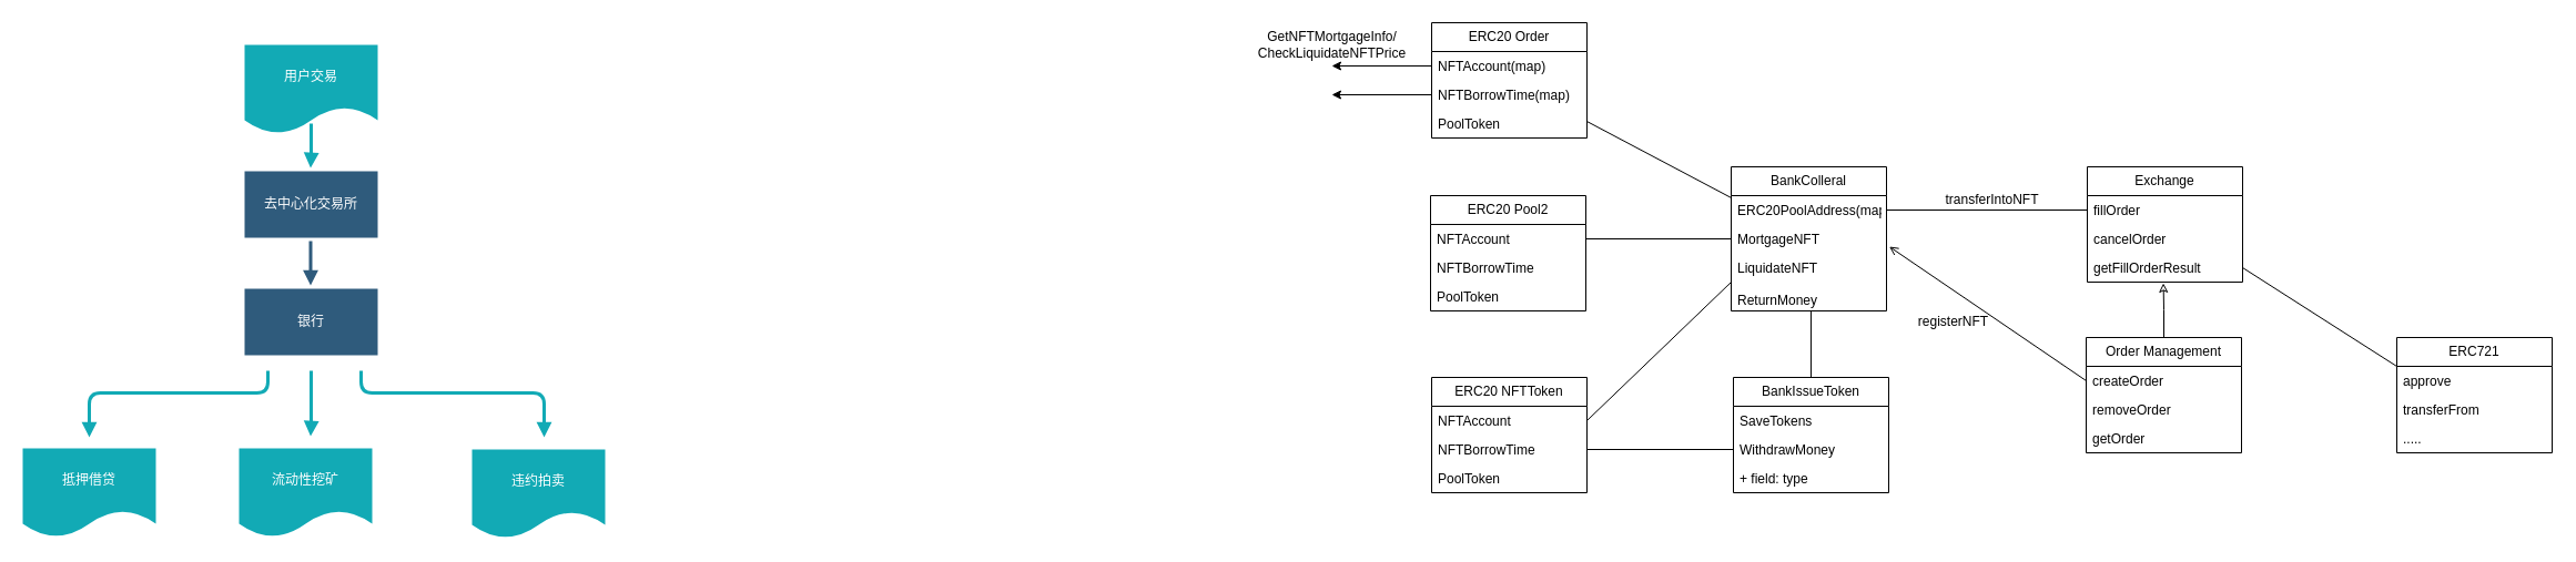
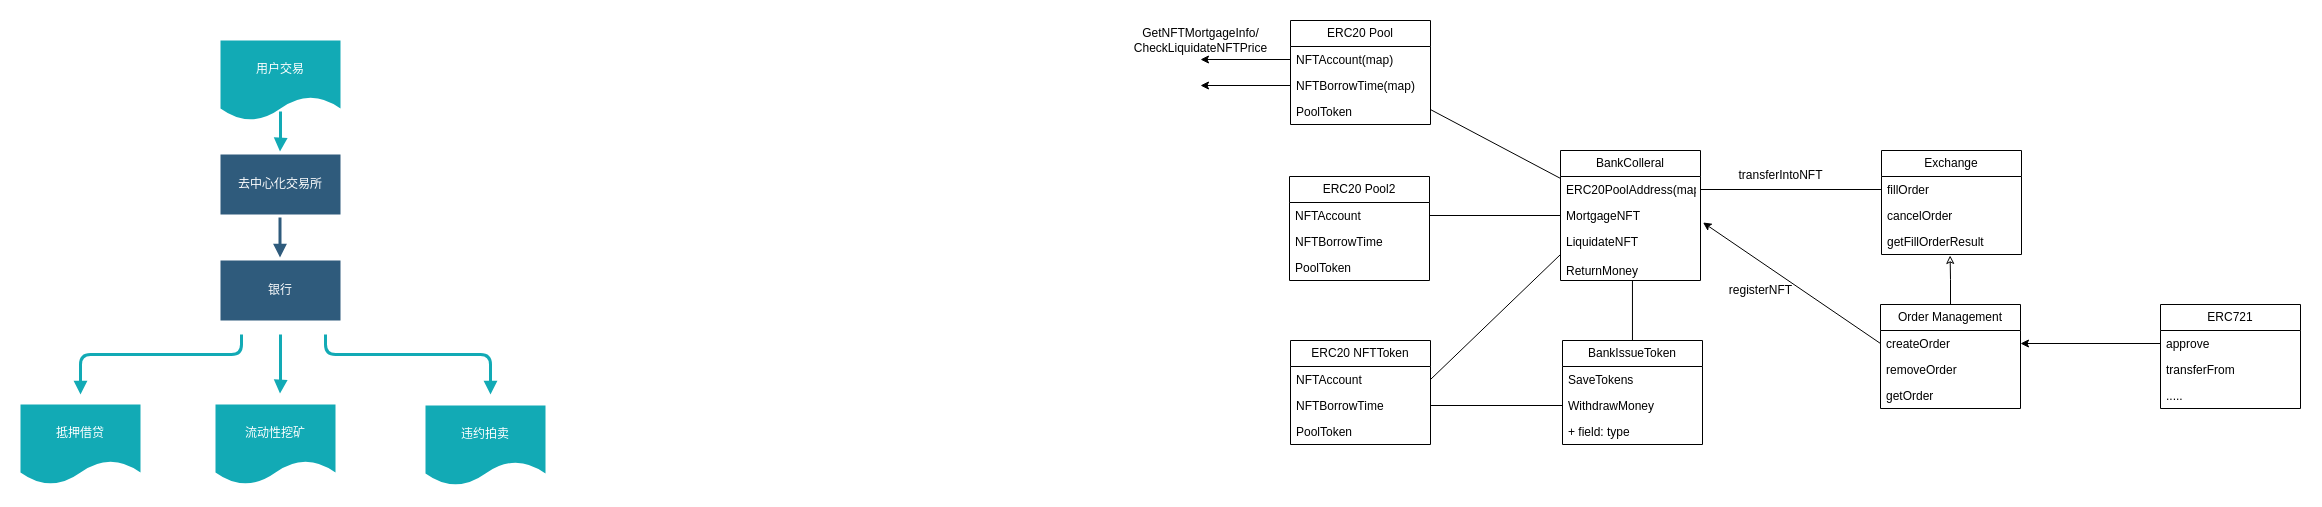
  <mxCell id="0" />
  <mxCell id="1" parent="0" />
  <mxCell id="2" value="去中心化交易所" style="whiteSpace=wrap;shadow=0;fontColor=#FFFFFF;fontFamily=Helvetica;fontStyle=0;html=1;fontSize=12;plain-purple;strokeColor=none;fillColor=#2f5b7c;gradientColor=none;spacing=6;verticalAlign=middle;" vertex="1" parent="1"><mxGeometry x="220" y="154" width="120" height="60" as="geometry" /></mxCell>
  <mxCell id="3" value="银行" style="whiteSpace=wrap;shadow=0;fontColor=#FFFFFF;fontFamily=Helvetica;fontStyle=0;html=1;fontSize=12;plain-purple;strokeColor=none;fillColor=#2f5b7c;gradientColor=none;spacing=6;verticalAlign=middle;" vertex="1" parent="1"><mxGeometry x="220" y="260" width="120" height="60" as="geometry" /></mxCell>
  <mxCell id="4" value="抵押借贷&lt;br&gt; " style="shape=document;whiteSpace=wrap;verticalAlign=middle;strokeColor=none;fillColor=#12aab5;shadow=0;fontColor=#FFFFFF;fontFamily=Helvetica;fontStyle=0;html=1;fontSize=12;spacing=6;spacingBottom=22;" vertex="1" parent="1"><mxGeometry x="20" y="404" width="120" height="80" as="geometry" /></mxCell>
  <mxCell id="5" value="流动性挖矿&lt;br&gt; " style="shape=document;whiteSpace=wrap;verticalAlign=middle;strokeColor=none;fillColor=#12aab5;shadow=0;fontColor=#FFFFFF;fontFamily=Helvetica;fontStyle=0;html=1;fontSize=12;spacing=6;spacingBottom=22;" vertex="1" parent="1"><mxGeometry x="215" y="404" width="120" height="80" as="geometry" /></mxCell>
  <mxCell id="6" value="违约拍卖&lt;br&gt; " style="shape=document;whiteSpace=wrap;verticalAlign=middle;strokeColor=none;fillColor=#12aab5;shadow=0;fontColor=#FFFFFF;fontFamily=Helvetica;fontStyle=0;html=1;fontSize=12;spacing=6;spacingBottom=22;" vertex="1" parent="1"><mxGeometry x="425" y="405" width="120" height="80" as="geometry" /></mxCell>
  <mxCell id="7" value="用户交易&lt;br&gt; " style="shape=document;whiteSpace=wrap;verticalAlign=middle;strokeColor=none;fillColor=#12aab5;shadow=0;fontColor=#FFFFFF;fontFamily=Helvetica;fontStyle=0;html=1;fontSize=12;spacing=6;spacingBottom=22;" vertex="1" parent="1"><mxGeometry x="220" y="40" width="120" height="80" as="geometry" /></mxCell>
  <mxCell id="8" value="" style="edgeStyle=segmentEdgeStyle;strokeColor=#12AAB5;strokeWidth=3;html=1;endArrow=block;endFill=1;" edge="1" parent="1"><mxGeometry x="-57.5" y="656" width="100" height="100" as="geometry"><mxPoint x="280" y="111" as="sourcePoint" /><mxPoint x="279.5" y="151" as="targetPoint" /><Array as="points"><mxPoint x="279.5" y="141" /></Array></mxGeometry></mxCell>
  <mxCell id="9" value="" style="edgeStyle=segmentEdgeStyle;strokeColor=#2F5B7C;strokeWidth=3;html=1;endArrow=block;endFill=1;" edge="1" parent="1"><mxGeometry width="100" height="100" relative="1" as="geometry"><mxPoint x="279.5" y="217" as="sourcePoint" /><mxPoint x="279.5" y="257" as="targetPoint" /><Array as="points"><mxPoint x="279.5" y="242" /><mxPoint x="279.5" y="242" /></Array></mxGeometry></mxCell>
  <mxCell id="10" value="" style="edgeStyle=segmentEdgeStyle;strokeColor=#12AAB5;strokeWidth=3;html=1;endArrow=block;endFill=1;" edge="1" parent="1"><mxGeometry x="-97" y="869" width="100" height="100" as="geometry"><mxPoint x="241" y="334" as="sourcePoint" /><mxPoint x="80" y="394" as="targetPoint" /><Array as="points"><mxPoint x="241" y="354" /><mxPoint x="80" y="354" /></Array></mxGeometry></mxCell>
  <mxCell id="11" value="" style="edgeStyle=segmentEdgeStyle;strokeColor=#12AAB5;strokeWidth=3;html=1;endArrow=block;endFill=1;" edge="1" parent="1"><mxGeometry x="313" y="869" width="100" height="100" as="geometry"><mxPoint x="325" y="334" as="sourcePoint" /><mxPoint x="490" y="394" as="targetPoint" /><Array as="points"><mxPoint x="325" y="354" /><mxPoint x="490" y="354" /></Array></mxGeometry></mxCell>
  <mxCell id="12" value="" style="edgeStyle=segmentEdgeStyle;strokeColor=#12AAB5;strokeWidth=3;html=1;endArrow=block;endFill=1;" edge="1" parent="1"><mxGeometry x="-57.5" y="898" width="100" height="100" as="geometry"><mxPoint x="280" y="334" as="sourcePoint" /><mxPoint x="279.5" y="393" as="targetPoint" /><Array as="points"><mxPoint x="279.5" y="383" /></Array></mxGeometry></mxCell>
  <mxCell id="13" value="" style="rounded=0;orthogonalLoop=0;jettySize=auto;html=1;endArrow=none;endFill=0;" edge="1" parent="1" source="14" target="20"><mxGeometry relative="1" as="geometry" /></mxCell>
- <mxCell id="14" value="ERC20 Order" style="swimlane;fontStyle=0;childLayout=stackLayout;horizontal=1;startSize=26;fillColor=none;horizontalStack=0;resizeParent=1;resizeParentMax=0;resizeLast=0;collapsible=1;marginBottom=0;whiteSpace=wrap;html=1;" vertex="1" parent="1"><mxGeometry x="1290" y="20" width="140" height="104" as="geometry" /></mxCell>
+ <mxCell id="14" value="ERC20 Pool" style="swimlane;fontStyle=0;childLayout=stackLayout;horizontal=1;startSize=26;fillColor=none;horizontalStack=0;resizeParent=1;resizeParentMax=0;resizeLast=0;collapsible=1;marginBottom=0;whiteSpace=wrap;html=1;" vertex="1" parent="1"><mxGeometry x="1290" y="20" width="140" height="104" as="geometry" /></mxCell>
  <mxCell id="15" style="edgeStyle=orthogonalEdgeStyle;rounded=0;orthogonalLoop=1;jettySize=auto;html=1;exitX=0;exitY=0.5;exitDx=0;exitDy=0;" edge="1" parent="14" source="16"><mxGeometry relative="1" as="geometry"><mxPoint x="-90" y="39" as="targetPoint" /></mxGeometry></mxCell>
  <mxCell id="16" value="NFTAccount(map)" style="text;strokeColor=none;fillColor=none;align=left;verticalAlign=top;spacingLeft=4;spacingRight=4;overflow=hidden;rotatable=0;points=[[0,0.5],[1,0.5]];portConstraint=eastwest;whiteSpace=wrap;html=1;" vertex="1" parent="14"><mxGeometry y="26" width="140" height="26" as="geometry" /></mxCell>
  <mxCell id="17" style="edgeStyle=orthogonalEdgeStyle;rounded=0;orthogonalLoop=1;jettySize=auto;html=1;" edge="1" parent="14" source="18"><mxGeometry relative="1" as="geometry"><mxPoint x="-90" y="65" as="targetPoint" /></mxGeometry></mxCell>
  <mxCell id="18" value="NFTBorrowTime(map)" style="text;strokeColor=none;fillColor=none;align=left;verticalAlign=top;spacingLeft=4;spacingRight=4;overflow=hidden;rotatable=0;points=[[0,0.5],[1,0.5]];portConstraint=eastwest;whiteSpace=wrap;html=1;" vertex="1" parent="14"><mxGeometry y="52" width="140" height="26" as="geometry" /></mxCell>
  <mxCell id="19" value="PoolToken" style="text;strokeColor=none;fillColor=none;align=left;verticalAlign=top;spacingLeft=4;spacingRight=4;overflow=hidden;rotatable=0;points=[[0,0.5],[1,0.5]];portConstraint=eastwest;whiteSpace=wrap;html=1;" vertex="1" parent="14"><mxGeometry y="78" width="140" height="26" as="geometry" /></mxCell>
  <mxCell id="20" value="BankColleral" style="swimlane;fontStyle=0;childLayout=stackLayout;horizontal=1;startSize=26;fillColor=none;horizontalStack=0;resizeParent=1;resizeParentMax=0;resizeLast=0;collapsible=1;marginBottom=0;whiteSpace=wrap;html=1;" vertex="1" parent="1"><mxGeometry x="1560" y="150" width="140" height="130" as="geometry" /></mxCell>
  <mxCell id="21" value="ERC20PoolAddress(map)" style="text;strokeColor=none;fillColor=none;align=left;verticalAlign=top;spacingLeft=4;spacingRight=4;overflow=hidden;rotatable=0;points=[[0,0.5],[1,0.5]];portConstraint=eastwest;whiteSpace=wrap;html=1;" vertex="1" parent="20"><mxGeometry y="26" width="140" height="26" as="geometry" /></mxCell>
  <mxCell id="22" value="MortgageNFT" style="text;strokeColor=none;fillColor=none;align=left;verticalAlign=top;spacingLeft=4;spacingRight=4;overflow=hidden;rotatable=0;points=[[0,0.5],[1,0.5]];portConstraint=eastwest;whiteSpace=wrap;html=1;" vertex="1" parent="20"><mxGeometry y="52" width="140" height="26" as="geometry" /></mxCell>
  <mxCell id="23" value="LiquidateNFT&lt;br&gt;&lt;br&gt;ReturnMoney" style="text;strokeColor=none;fillColor=none;align=left;verticalAlign=top;spacingLeft=4;spacingRight=4;overflow=hidden;rotatable=0;points=[[0,0.5],[1,0.5]];portConstraint=eastwest;whiteSpace=wrap;html=1;" vertex="1" parent="20"><mxGeometry y="78" width="140" height="52" as="geometry" /></mxCell>
  <mxCell id="24" value="ERC20 Pool2" style="swimlane;fontStyle=0;childLayout=stackLayout;horizontal=1;startSize=26;fillColor=none;horizontalStack=0;resizeParent=1;resizeParentMax=0;resizeLast=0;collapsible=1;marginBottom=0;whiteSpace=wrap;html=1;" vertex="1" parent="1"><mxGeometry x="1289" y="176" width="140" height="104" as="geometry" /></mxCell>
  <mxCell id="25" value="NFTAccount" style="text;strokeColor=none;fillColor=none;align=left;verticalAlign=top;spacingLeft=4;spacingRight=4;overflow=hidden;rotatable=0;points=[[0,0.5],[1,0.5]];portConstraint=eastwest;whiteSpace=wrap;html=1;" vertex="1" parent="24"><mxGeometry y="26" width="140" height="26" as="geometry" /></mxCell>
  <mxCell id="26" value="NFTBorrowTime" style="text;strokeColor=none;fillColor=none;align=left;verticalAlign=top;spacingLeft=4;spacingRight=4;overflow=hidden;rotatable=0;points=[[0,0.5],[1,0.5]];portConstraint=eastwest;whiteSpace=wrap;html=1;" vertex="1" parent="24"><mxGeometry y="52" width="140" height="26" as="geometry" /></mxCell>
  <mxCell id="27" value="PoolToken" style="text;strokeColor=none;fillColor=none;align=left;verticalAlign=top;spacingLeft=4;spacingRight=4;overflow=hidden;rotatable=0;points=[[0,0.5],[1,0.5]];portConstraint=eastwest;whiteSpace=wrap;html=1;" vertex="1" parent="24"><mxGeometry y="78" width="140" height="26" as="geometry" /></mxCell>
  <mxCell id="28" value="ERC20 NFTToken" style="swimlane;fontStyle=0;childLayout=stackLayout;horizontal=1;startSize=26;fillColor=none;horizontalStack=0;resizeParent=1;resizeParentMax=0;resizeLast=0;collapsible=1;marginBottom=0;whiteSpace=wrap;html=1;" vertex="1" parent="1"><mxGeometry x="1290" y="340" width="140" height="104" as="geometry" /></mxCell>
  <mxCell id="29" value="NFTAccount" style="text;strokeColor=none;fillColor=none;align=left;verticalAlign=top;spacingLeft=4;spacingRight=4;overflow=hidden;rotatable=0;points=[[0,0.5],[1,0.5]];portConstraint=eastwest;whiteSpace=wrap;html=1;" vertex="1" parent="28"><mxGeometry y="26" width="140" height="26" as="geometry" /></mxCell>
  <mxCell id="30" value="NFTBorrowTime" style="text;strokeColor=none;fillColor=none;align=left;verticalAlign=top;spacingLeft=4;spacingRight=4;overflow=hidden;rotatable=0;points=[[0,0.5],[1,0.5]];portConstraint=eastwest;whiteSpace=wrap;html=1;" vertex="1" parent="28"><mxGeometry y="52" width="140" height="26" as="geometry" /></mxCell>
  <mxCell id="31" value="PoolToken" style="text;strokeColor=none;fillColor=none;align=left;verticalAlign=top;spacingLeft=4;spacingRight=4;overflow=hidden;rotatable=0;points=[[0,0.5],[1,0.5]];portConstraint=eastwest;whiteSpace=wrap;html=1;" vertex="1" parent="28"><mxGeometry y="78" width="140" height="26" as="geometry" /></mxCell>
  <mxCell id="32" style="edgeStyle=orthogonalEdgeStyle;rounded=0;orthogonalLoop=1;jettySize=auto;html=1;entryX=0;entryY=0.5;entryDx=0;entryDy=0;endArrow=none;endFill=0;" edge="1" parent="1" source="25" target="22"><mxGeometry relative="1" as="geometry" /></mxCell>
  <mxCell id="33" style="rounded=0;orthogonalLoop=1;jettySize=auto;html=1;entryX=0;entryY=0.5;entryDx=0;entryDy=0;exitX=1;exitY=0.5;exitDx=0;exitDy=0;endArrow=none;endFill=0;" edge="1" parent="1" source="29" target="23"><mxGeometry relative="1" as="geometry" /></mxCell>
  <mxCell id="34" style="edgeStyle=orthogonalEdgeStyle;rounded=0;orthogonalLoop=1;jettySize=auto;html=1;endArrow=none;endFill=0;entryX=0.514;entryY=1.01;entryDx=0;entryDy=0;entryPerimeter=0;" edge="1" parent="1" source="35" target="23"><mxGeometry relative="1" as="geometry"><mxPoint x="1632" y="290" as="targetPoint" /></mxGeometry></mxCell>
  <mxCell id="35" value="BankIssueToken" style="swimlane;fontStyle=0;childLayout=stackLayout;horizontal=1;startSize=26;fillColor=none;horizontalStack=0;resizeParent=1;resizeParentMax=0;resizeLast=0;collapsible=1;marginBottom=0;whiteSpace=wrap;html=1;" vertex="1" parent="1"><mxGeometry x="1562" y="340" width="140" height="104" as="geometry" /></mxCell>
  <mxCell id="36" value="SaveTokens" style="text;strokeColor=none;fillColor=none;align=left;verticalAlign=top;spacingLeft=4;spacingRight=4;overflow=hidden;rotatable=0;points=[[0,0.5],[1,0.5]];portConstraint=eastwest;whiteSpace=wrap;html=1;" vertex="1" parent="35"><mxGeometry y="26" width="140" height="26" as="geometry" /></mxCell>
  <mxCell id="37" value="WithdrawMoney" style="text;strokeColor=none;fillColor=none;align=left;verticalAlign=top;spacingLeft=4;spacingRight=4;overflow=hidden;rotatable=0;points=[[0,0.5],[1,0.5]];portConstraint=eastwest;whiteSpace=wrap;html=1;" vertex="1" parent="35"><mxGeometry y="52" width="140" height="26" as="geometry" /></mxCell>
  <mxCell id="38" value="+ field: type" style="text;strokeColor=none;fillColor=none;align=left;verticalAlign=top;spacingLeft=4;spacingRight=4;overflow=hidden;rotatable=0;points=[[0,0.5],[1,0.5]];portConstraint=eastwest;whiteSpace=wrap;html=1;" vertex="1" parent="35"><mxGeometry y="78" width="140" height="26" as="geometry" /></mxCell>
  <mxCell id="39" style="edgeStyle=orthogonalEdgeStyle;rounded=0;orthogonalLoop=1;jettySize=auto;html=1;entryX=0;entryY=0.5;entryDx=0;entryDy=0;endArrow=none;endFill=0;" edge="1" parent="1" source="30" target="37"><mxGeometry relative="1" as="geometry" /></mxCell>
  <mxCell id="40" value="Exchange" style="swimlane;fontStyle=0;childLayout=stackLayout;horizontal=1;startSize=26;fillColor=none;horizontalStack=0;resizeParent=1;resizeParentMax=0;resizeLast=0;collapsible=1;marginBottom=0;whiteSpace=wrap;html=1;" vertex="1" parent="1"><mxGeometry x="1881" y="150" width="140" height="104" as="geometry" /></mxCell>
  <mxCell id="41" value="fillOrder" style="text;strokeColor=none;fillColor=none;align=left;verticalAlign=top;spacingLeft=4;spacingRight=4;overflow=hidden;rotatable=0;points=[[0,0.5],[1,0.5]];portConstraint=eastwest;whiteSpace=wrap;html=1;" vertex="1" parent="40"><mxGeometry y="26" width="140" height="26" as="geometry" /></mxCell>
  <mxCell id="42" value="cancelOrder&lt;span id=&quot;docs-internal-guid-cefc90cc-7fff-31b1-23c8-4a51f137ae69&quot;&gt;&lt;/span&gt;&lt;span id=&quot;docs-internal-guid-cefc90cc-7fff-31b1-23c8-4a51f137ae69&quot;&gt;&lt;/span&gt;&lt;span id=&quot;docs-internal-guid-cefc90cc-7fff-31b1-23c8-4a51f137ae69&quot;&gt;&lt;/span&gt;" style="text;strokeColor=none;fillColor=none;align=left;verticalAlign=top;spacingLeft=4;spacingRight=4;overflow=hidden;rotatable=0;points=[[0,0.5],[1,0.5]];portConstraint=eastwest;whiteSpace=wrap;html=1;" vertex="1" parent="40"><mxGeometry y="52" width="140" height="26" as="geometry" /></mxCell>
  <mxCell id="43" value="getFillOrderResult&lt;span id=&quot;docs-internal-guid-ebca988b-7fff-6f1b-a2be-4e95049471c1&quot;&gt;&lt;/span&gt;" style="text;strokeColor=none;fillColor=none;align=left;verticalAlign=top;spacingLeft=4;spacingRight=4;overflow=hidden;rotatable=0;points=[[0,0.5],[1,0.5]];portConstraint=eastwest;whiteSpace=wrap;html=1;" vertex="1" parent="40"><mxGeometry y="78" width="140" height="26" as="geometry" /></mxCell>
  <mxCell id="44" style="edgeStyle=orthogonalEdgeStyle;rounded=0;orthogonalLoop=1;jettySize=auto;html=1;entryX=0.49;entryY=1.037;entryDx=0;entryDy=0;entryPerimeter=0;endArrow=classic;endFill=0;" edge="1" parent="1" source="45" target="43"><mxGeometry relative="1" as="geometry" /></mxCell>
  <mxCell id="45" value="Order Management" style="swimlane;fontStyle=0;childLayout=stackLayout;horizontal=1;startSize=26;fillColor=none;horizontalStack=0;resizeParent=1;resizeParentMax=0;resizeLast=0;collapsible=1;marginBottom=0;whiteSpace=wrap;html=1;" vertex="1" parent="1"><mxGeometry x="1880" y="304" width="140" height="104" as="geometry" /></mxCell>
  <mxCell id="46" value="createOrder" style="text;strokeColor=none;fillColor=none;align=left;verticalAlign=top;spacingLeft=4;spacingRight=4;overflow=hidden;rotatable=0;points=[[0,0.5],[1,0.5]];portConstraint=eastwest;whiteSpace=wrap;html=1;" vertex="1" parent="45"><mxGeometry y="26" width="140" height="26" as="geometry" /></mxCell>
  <mxCell id="47" value="removeOrder" style="text;strokeColor=none;fillColor=none;align=left;verticalAlign=top;spacingLeft=4;spacingRight=4;overflow=hidden;rotatable=0;points=[[0,0.5],[1,0.5]];portConstraint=eastwest;whiteSpace=wrap;html=1;" vertex="1" parent="45"><mxGeometry y="52" width="140" height="26" as="geometry" /></mxCell>
  <mxCell id="48" value="getOrder" style="text;strokeColor=none;fillColor=none;align=left;verticalAlign=top;spacingLeft=4;spacingRight=4;overflow=hidden;rotatable=0;points=[[0,0.5],[1,0.5]];portConstraint=eastwest;whiteSpace=wrap;html=1;" vertex="1" parent="45"><mxGeometry y="78" width="140" height="26" as="geometry" /></mxCell>
  <mxCell id="49" style="edgeStyle=orthogonalEdgeStyle;rounded=0;orthogonalLoop=1;jettySize=auto;html=1;exitX=0;exitY=0.5;exitDx=0;exitDy=0;endArrow=none;" edge="1" parent="1" source="41" target="21"><mxGeometry relative="1" as="geometry" /></mxCell>
- <mxCell id="50" value="transferIntoNFT&lt;span id=&quot;docs-internal-guid-4c8c4310-7fff-1c7a-6c5f-d83ab278721c&quot;&gt;&lt;/span&gt;" style="text;html=1;align=center;verticalAlign=middle;resizable=0;points=[];autosize=1;strokeColor=none;fillColor=none;" vertex="1" parent="1"><mxGeometry x="1740" y="165" width="110" height="30" as="geometry" /></mxCell>
- <mxCell id="51" style="rounded=0;orthogonalLoop=1;jettySize=auto;html=1;exitX=0;exitY=0.5;exitDx=0;exitDy=0;entryX=1.018;entryY=0.769;entryDx=0;entryDy=0;entryPerimeter=0;endArrow=open;" edge="1" parent="1" source="46" target="22"><mxGeometry relative="1" as="geometry" /></mxCell>
+ <mxCell id="50" value="transferIntoNFT&lt;span id=&quot;docs-internal-guid-4c8c4310-7fff-1c7a-6c5f-d83ab278721c&quot;&gt;&lt;/span&gt;" style="text;html=1;align=center;verticalAlign=middle;resizable=0;points=[];autosize=1;strokeColor=none;fillColor=none;" vertex="1" parent="1"><mxGeometry x="1725" y="160" width="110" height="30" as="geometry" /></mxCell>
+ <mxCell id="51" style="rounded=0;orthogonalLoop=1;jettySize=auto;html=1;exitX=0;exitY=0.5;exitDx=0;exitDy=0;entryX=1.018;entryY=0.769;entryDx=0;entryDy=0;entryPerimeter=0;" edge="1" parent="1" source="46" target="22"><mxGeometry relative="1" as="geometry" /></mxCell>
  <mxCell id="52" value="registerNFT&lt;span id=&quot;docs-internal-guid-d663b26e-7fff-17fd-18d1-e45e64eba738&quot;&gt;&lt;/span&gt;" style="text;html=1;align=center;verticalAlign=middle;resizable=0;points=[];autosize=1;strokeColor=none;fillColor=none;" vertex="1" parent="1"><mxGeometry x="1715" y="275" width="90" height="30" as="geometry" /></mxCell>
  <mxCell id="53" value="GetNFTMortgageInfo/&lt;br&gt;CheckLiquidateNFTPrice&lt;br&gt;&lt;span id=&quot;docs-internal-guid-f369dbc1-7fff-902d-d7d0-810651dbd8d1&quot;&gt;&lt;/span&gt;" style="text;html=1;align=center;verticalAlign=middle;resizable=0;points=[];autosize=1;strokeColor=none;fillColor=none;" vertex="1" parent="1"><mxGeometry x="1120" y="20" width="160" height="40" as="geometry" /></mxCell>
  <mxCell id="54" value="ERC721" style="swimlane;fontStyle=0;childLayout=stackLayout;horizontal=1;startSize=26;fillColor=none;horizontalStack=0;resizeParent=1;resizeParentMax=0;resizeLast=0;collapsible=1;marginBottom=0;whiteSpace=wrap;html=1;" vertex="1" parent="1"><mxGeometry x="2160" y="304" width="140" height="104" as="geometry" /></mxCell>
  <mxCell id="55" value="approve" style="text;strokeColor=none;fillColor=none;align=left;verticalAlign=top;spacingLeft=4;spacingRight=4;overflow=hidden;rotatable=0;points=[[0,0.5],[1,0.5]];portConstraint=eastwest;whiteSpace=wrap;html=1;" vertex="1" parent="54"><mxGeometry y="26" width="140" height="26" as="geometry" /></mxCell>
  <mxCell id="56" value="transferFrom" style="text;strokeColor=none;fillColor=none;align=left;verticalAlign=top;spacingLeft=4;spacingRight=4;overflow=hidden;rotatable=0;points=[[0,0.5],[1,0.5]];portConstraint=eastwest;whiteSpace=wrap;html=1;" vertex="1" parent="54"><mxGeometry y="52" width="140" height="26" as="geometry" /></mxCell>
  <mxCell id="57" value="....." style="text;strokeColor=none;fillColor=none;align=left;verticalAlign=top;spacingLeft=4;spacingRight=4;overflow=hidden;rotatable=0;points=[[0,0.5],[1,0.5]];portConstraint=eastwest;whiteSpace=wrap;html=1;" vertex="1" parent="54"><mxGeometry y="78" width="140" height="26" as="geometry" /></mxCell>
- <mxCell id="59" style="rounded=0;orthogonalLoop=1;jettySize=auto;html=1;entryX=0;entryY=0.25;entryDx=0;entryDy=0;endArrow=none;endFill=0;exitX=1;exitY=0.5;exitDx=0;exitDy=0;" edge="1" parent="1" source="43" target="54"><mxGeometry relative="1" as="geometry"><mxPoint x="1990" y="260" as="sourcePoint" /></mxGeometry></mxCell>
+ <mxCell id="58" style="edgeStyle=orthogonalEdgeStyle;rounded=0;orthogonalLoop=1;jettySize=auto;html=1;exitX=0;exitY=0.5;exitDx=0;exitDy=0;entryX=1;entryY=0.5;entryDx=0;entryDy=0;" edge="1" parent="1" source="55" target="46"><mxGeometry relative="1" as="geometry" /></mxCell>
